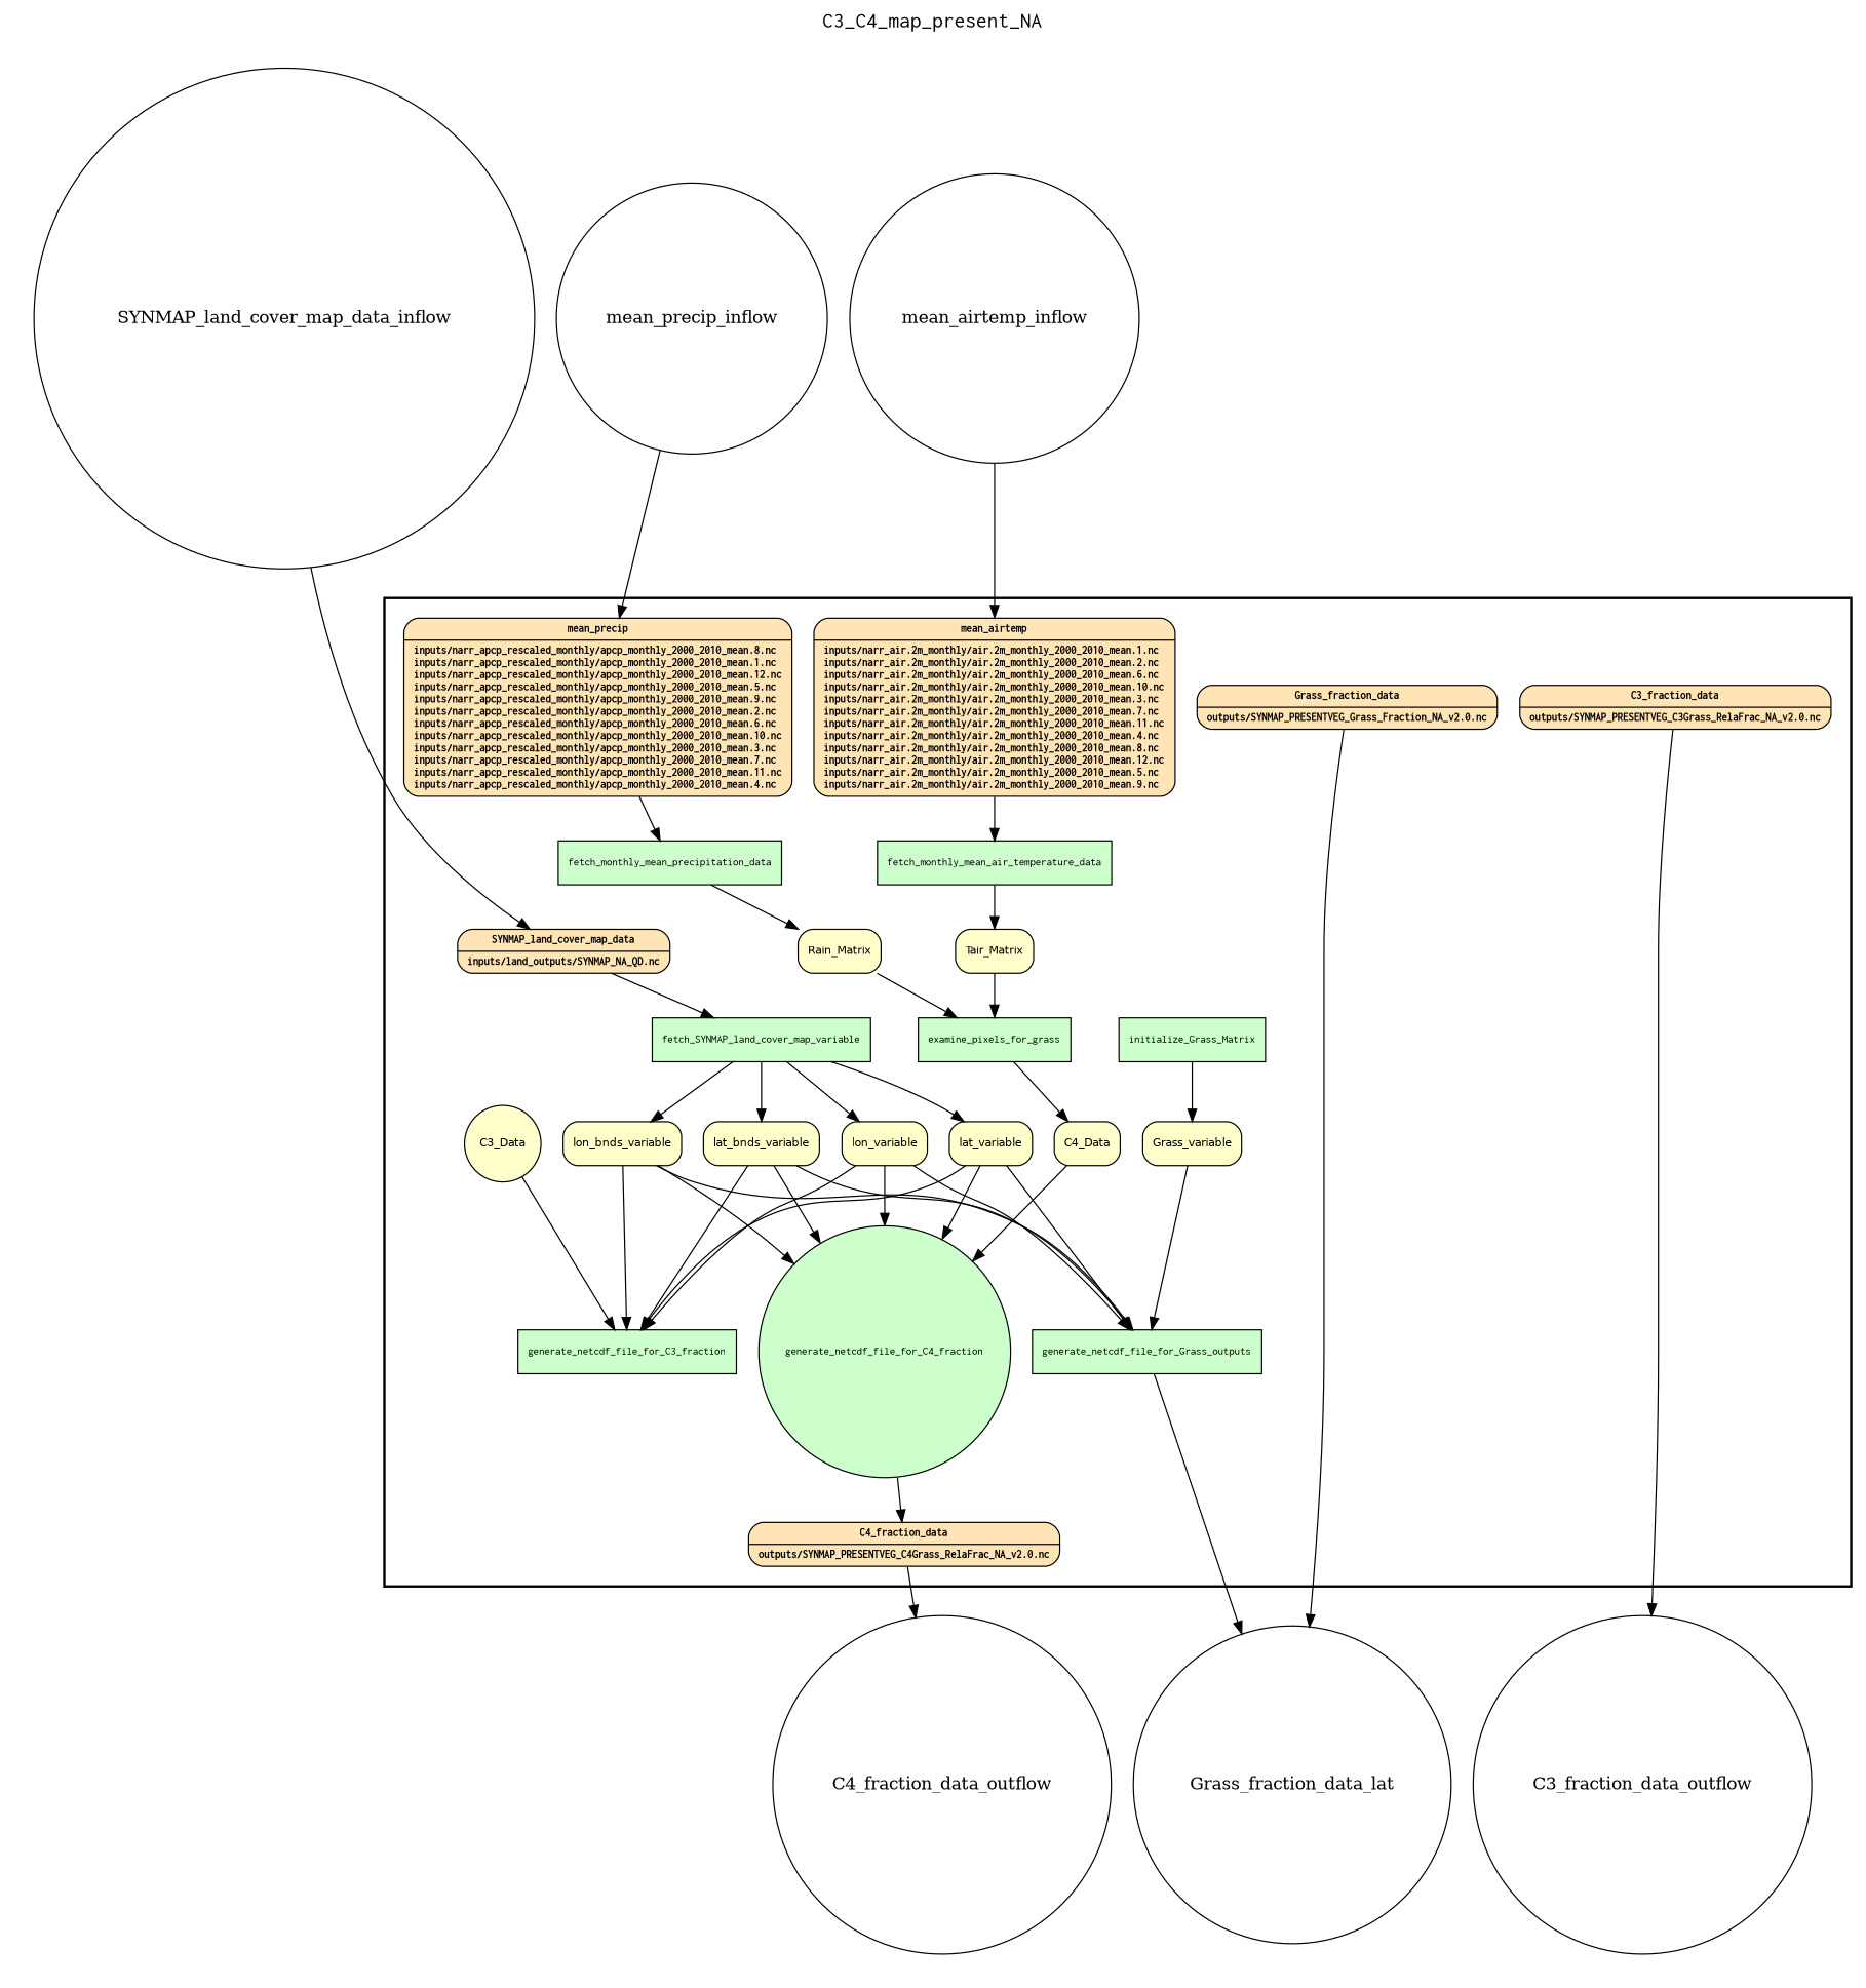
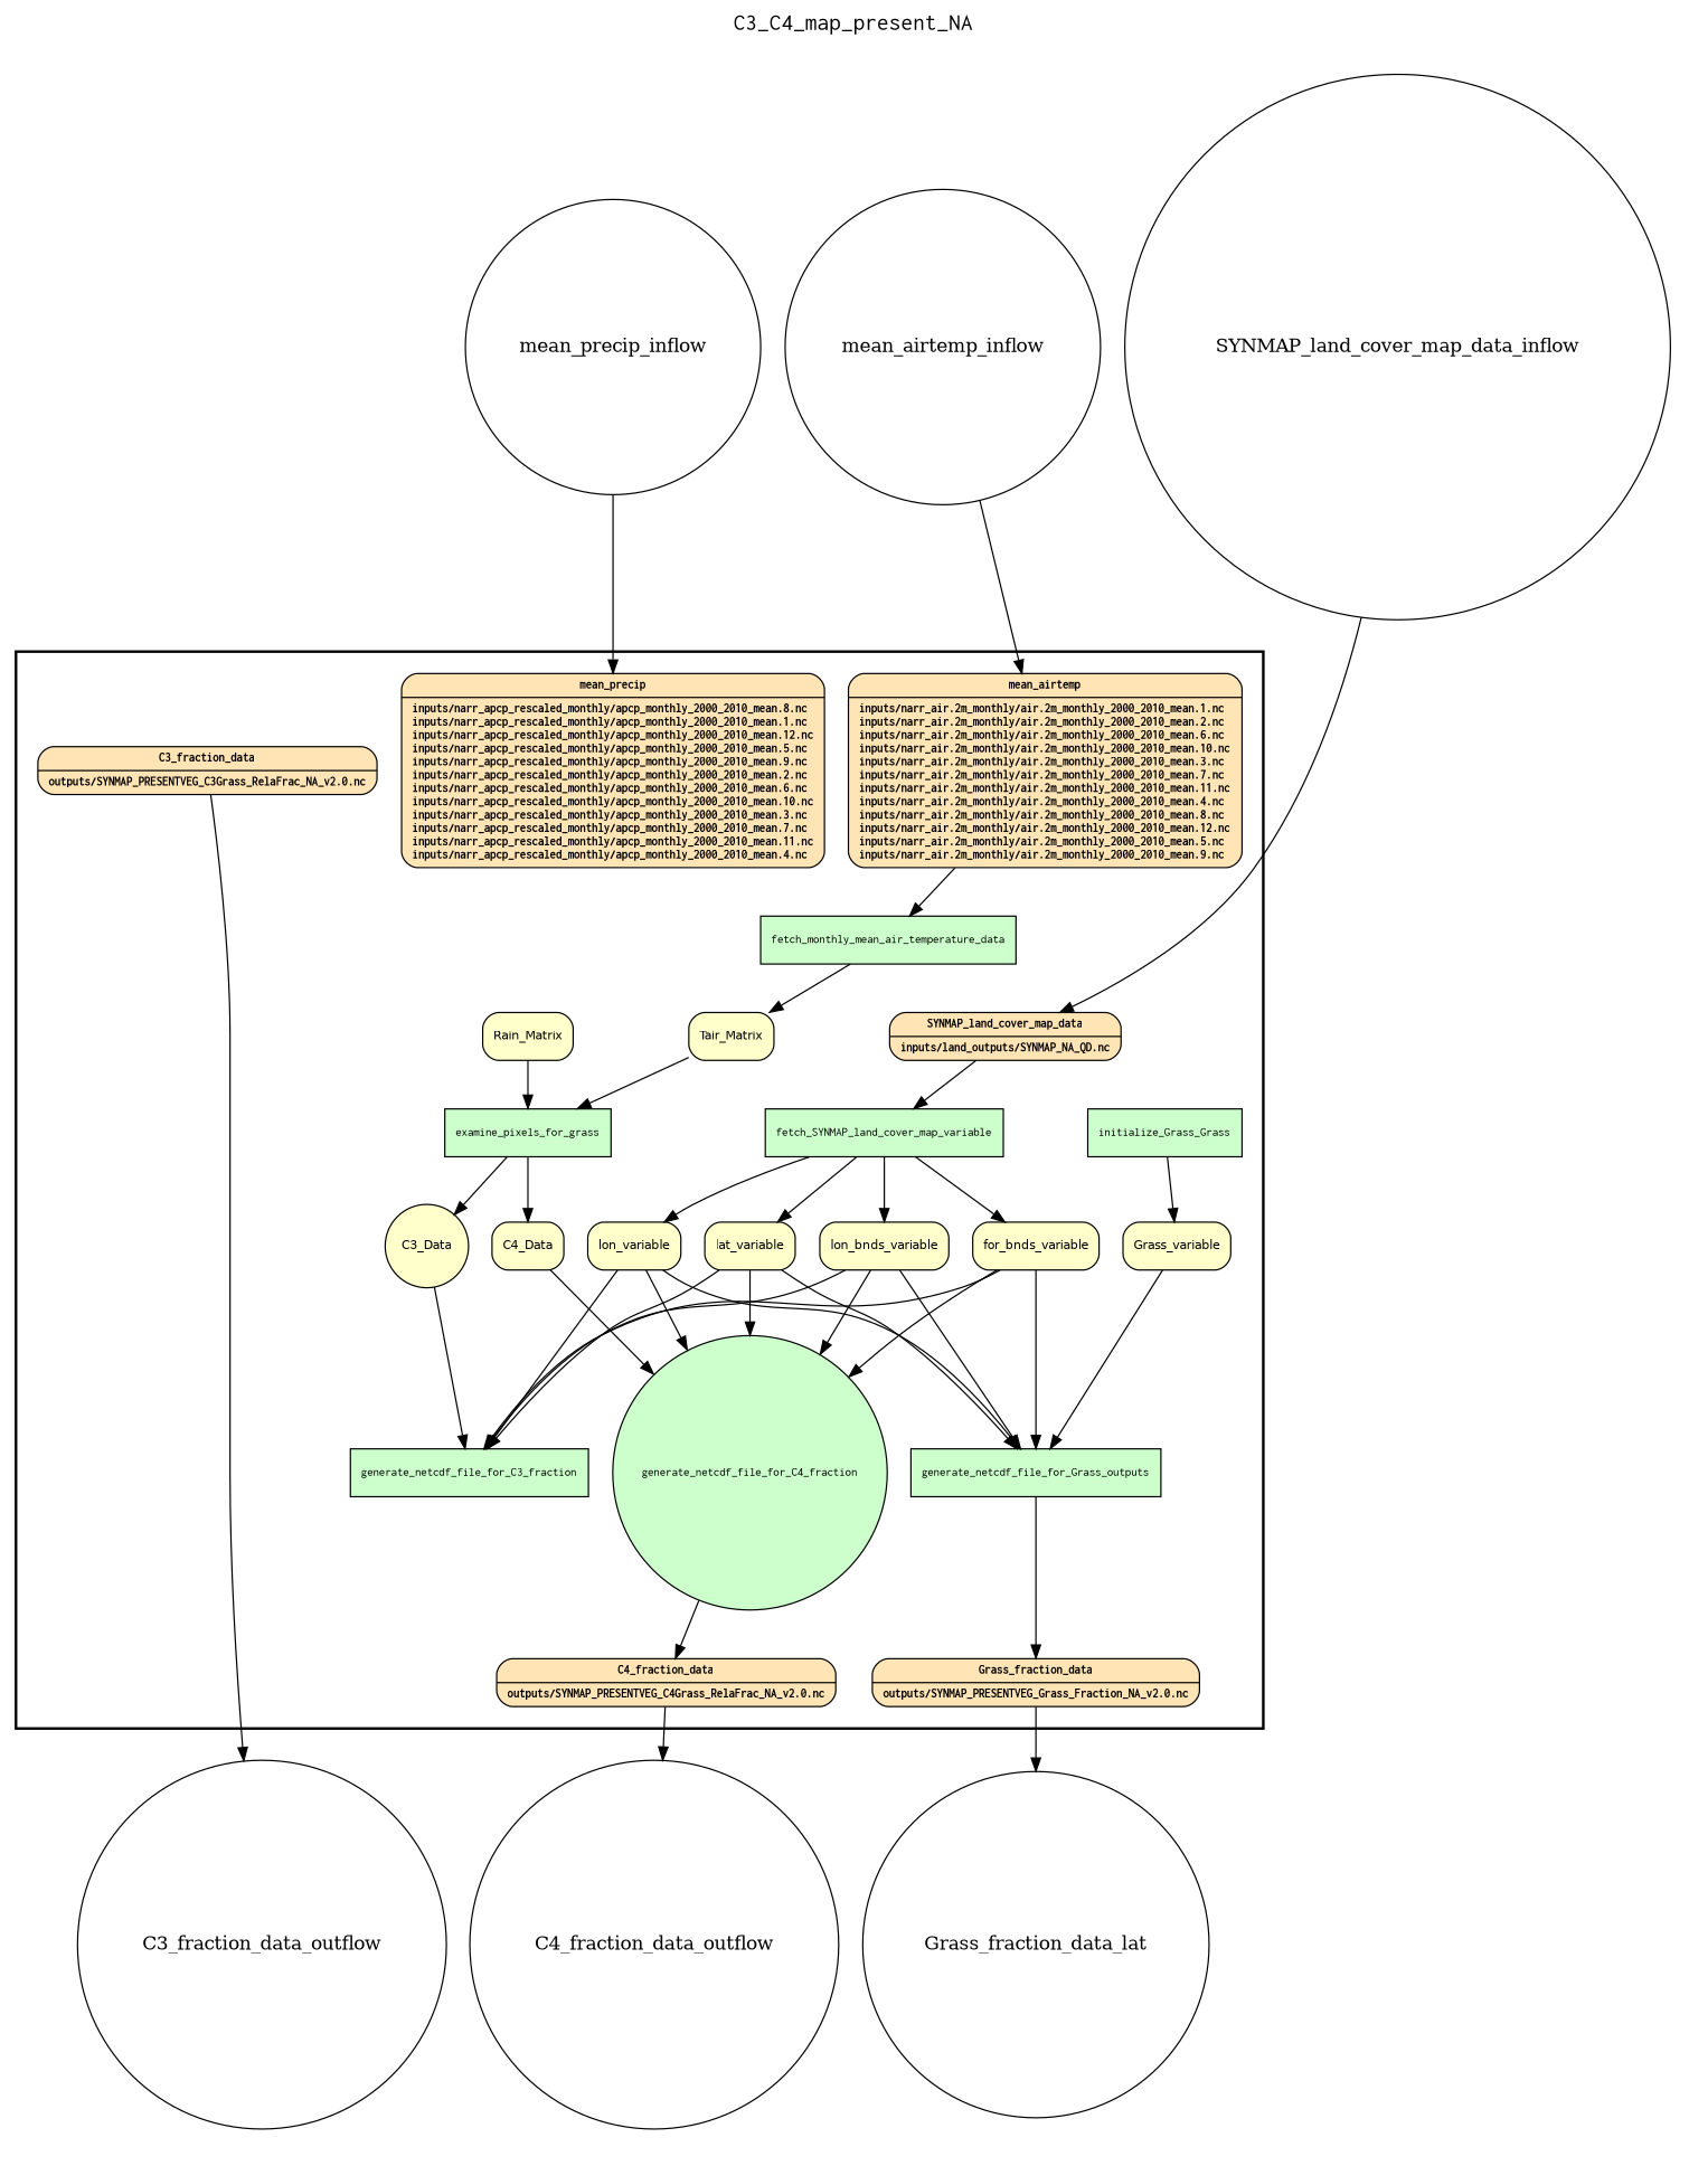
  digraph {
    fontname=Courier
    fontsize=18
    label=C3_C4_map_present_NA
    labelloc=t
    rankdir=TB
    node [fillcolor="#FFFFCC" fontname=Helvetica fontsize=9 peripheries=1 shape=box style="rounded,filled"]
    fetch_SYNMAP_land_cover_map_variable [fillcolor="#CCFFCC" fontname=Courier style=filled]
    fetch_monthly_mean_air_temperature_data [fillcolor="#CCFFCC" fontname=Courier style=filled]
-   fetch_monthly_mean_precipitation_data [fillcolor="#CCFFCC" fontname=Courier style=filled]
-   initialize_Grass_Matrix [fillcolor="#CCFFCC" fontname=Courier style=filled]
+   initialize_Grass_Matrix [fillcolor="#CCFFCC" fontname=Courier style=filled label=initialize_Grass_Grass]
    examine_pixels_for_grass [fillcolor="#CCFFCC" fontname=Courier style=filled]
    generate_netcdf_file_for_C3_fraction [fillcolor="#CCFFCC" fontname=Courier style=filled]
    generate_netcdf_file_for_C4_fraction [fillcolor="#CCFFCC" fontname=Courier shape=circle style=filled]
    n8 [fillcolor="#CCFFCC" fontname=Courier label=generate_netcdf_file_for_Grass_outputs style=filled]
    n9 [fillcolor="#FFE4B5" fontname="Courier-Bold" label="{<f0> SYNMAP_land_cover_map_data |<f1>inputs/land_outputs/SYNMAP_NA_QD.nc\l}" rankdir=LR shape=record]
    n10 [fillcolor="#FFE4B5" fontname="Courier-Bold" label="{<f0> mean_airtemp |<f1>inputs/narr_air.2m_monthly/air.2m_monthly_2000_2010_mean.1.nc\linputs/narr_air.2m_monthly/air.2m_monthly_2000_2010_mean.2.nc\linputs/narr_air.2m_monthly/air.2m_monthly_2000_2010_mean.6.nc\linputs/narr_air.2m_monthly/air.2m_monthly_2000_2010_mean.10.nc\linputs/narr_air.2m_monthly/air.2m_monthly_2000_2010_mean.3.nc\linputs/narr_air.2m_monthly/air.2m_monthly_2000_2010_mean.7.nc\linputs/narr_air.2m_monthly/air.2m_monthly_2000_2010_mean.11.nc\linputs/narr_air.2m_monthly/air.2m_monthly_2000_2010_mean.4.nc\linputs/narr_air.2m_monthly/air.2m_monthly_2000_2010_mean.8.nc\linputs/narr_air.2m_monthly/air.2m_monthly_2000_2010_mean.12.nc\linputs/narr_air.2m_monthly/air.2m_monthly_2000_2010_mean.5.nc\linputs/narr_air.2m_monthly/air.2m_monthly_2000_2010_mean.9.nc\l}" rankdir=LR shape=record]
    n11 [fillcolor="#FFE4B5" fontname="Courier-Bold" label="{<f0> mean_precip |<f1>inputs/narr_apcp_rescaled_monthly/apcp_monthly_2000_2010_mean.8.nc\linputs/narr_apcp_rescaled_monthly/apcp_monthly_2000_2010_mean.1.nc\linputs/narr_apcp_rescaled_monthly/apcp_monthly_2000_2010_mean.12.nc\linputs/narr_apcp_rescaled_monthly/apcp_monthly_2000_2010_mean.5.nc\linputs/narr_apcp_rescaled_monthly/apcp_monthly_2000_2010_mean.9.nc\linputs/narr_apcp_rescaled_monthly/apcp_monthly_2000_2010_mean.2.nc\linputs/narr_apcp_rescaled_monthly/apcp_monthly_2000_2010_mean.6.nc\linputs/narr_apcp_rescaled_monthly/apcp_monthly_2000_2010_mean.10.nc\linputs/narr_apcp_rescaled_monthly/apcp_monthly_2000_2010_mean.3.nc\linputs/narr_apcp_rescaled_monthly/apcp_monthly_2000_2010_mean.7.nc\linputs/narr_apcp_rescaled_monthly/apcp_monthly_2000_2010_mean.11.nc\linputs/narr_apcp_rescaled_monthly/apcp_monthly_2000_2010_mean.4.nc\l}" rankdir=LR shape=record]
    lon_variable
    lat_variable
    lon_bnds_variable
-   lat_bnds_variable
+   lat_bnds_variable [label=for_bnds_variable]
    Tair_Matrix
    Rain_Matrix
    Grass_variable
    C3_Data [shape=circle]
    C4_Data
    n21 [fillcolor="#FFE4B5" fontname="Courier-Bold" label="{<f0> C3_fraction_data |<f1>outputs/SYNMAP_PRESENTVEG_C3Grass_RelaFrac_NA_v2.0.nc\l}" rankdir=LR shape=record]
    n22 [fillcolor="#FFE4B5" fontname="Courier-Bold" label="{<f0> C4_fraction_data |<f1>outputs/SYNMAP_PRESENTVEG_C4Grass_RelaFrac_NA_v2.0.nc\l}" rankdir=LR shape=record]
    n23 [fillcolor="#FFE4B5" fontname="Courier-Bold" label="{<f0> Grass_fraction_data |<f1>outputs/SYNMAP_PRESENTVEG_Grass_Fraction_NA_v2.0.nc\l}" rankdir=LR shape=record]
    SYNMAP_land_cover_map_data_inflow [fillcolor="#FFFFFF" shape=circle width=0.2 fontname="" fontsize="" style=""]
    mean_airtemp_inflow [fillcolor="#FFFFFF" shape=circle width=0.2 fontname="" fontsize="" style=""]
    mean_precip_inflow [fillcolor="#FFFFFF" shape=circle width=0.2 fontname="" fontsize="" style=""]
    n27 [fillcolor="#FFFFFF" label=Grass_fraction_data_lat shape=circle width=0.2 fontname="" fontsize="" style=""]
    C4_fraction_data_outflow [fillcolor="#FFFFFF" shape=circle width=0.2 fontname="" fontsize="" style=""]
    C3_fraction_data_outflow [fillcolor="#FFFFFF" shape=circle width=0.2 fontname="" fontsize="" style=""]
    subgraph cluster_1 {
      color=black
      label=""
      penwidth=2
      subgraph cluster_2 {
        color=white
        label=""
        penwidth=2
        fetch_SYNMAP_land_cover_map_variable
        fetch_monthly_mean_air_temperature_data
-       fetch_monthly_mean_precipitation_data
        initialize_Grass_Matrix
        examine_pixels_for_grass
        generate_netcdf_file_for_C3_fraction
        generate_netcdf_file_for_C4_fraction
        n8
        n9
        n10
        n11
        lon_variable
        lat_variable
        lon_bnds_variable
        lat_bnds_variable
        Tair_Matrix
        Rain_Matrix
        Grass_variable
        C3_Data
        C4_Data
        n21
        n22
        n23
      }
    }
    subgraph cluster_3 {
      color=white
      label=""
      penwidth=2
      subgraph cluster_4 {
        color=white
        label=""
        penwidth=2
        SYNMAP_land_cover_map_data_inflow
        mean_airtemp_inflow
        mean_precip_inflow
      }
    }
    subgraph cluster_5 {
      color=white
      label=""
      penwidth=2
      subgraph cluster_6 {
        color=white
        label=""
        penwidth=2
        n27
        C4_fraction_data_outflow
        C3_fraction_data_outflow
      }
    }
    fetch_SYNMAP_land_cover_map_variable -> lon_variable
    fetch_SYNMAP_land_cover_map_variable -> lat_variable
    fetch_SYNMAP_land_cover_map_variable -> lon_bnds_variable
    fetch_SYNMAP_land_cover_map_variable -> lat_bnds_variable
    fetch_monthly_mean_air_temperature_data -> Tair_Matrix
-   fetch_monthly_mean_precipitation_data -> Rain_Matrix
    initialize_Grass_Matrix -> Grass_variable
+   examine_pixels_for_grass -> C3_Data
    examine_pixels_for_grass -> C4_Data
    generate_netcdf_file_for_C4_fraction -> n22
-   n8 -> n27
+   n8 -> n23
    n9 -> fetch_SYNMAP_land_cover_map_variable
    n10 -> fetch_monthly_mean_air_temperature_data
-   n11 -> fetch_monthly_mean_precipitation_data
    lon_variable -> generate_netcdf_file_for_C3_fraction
    lon_variable -> generate_netcdf_file_for_C4_fraction
    lon_variable -> n8
    lat_variable -> generate_netcdf_file_for_C3_fraction
    lat_variable -> generate_netcdf_file_for_C4_fraction
    lat_variable -> n8
    lon_bnds_variable -> generate_netcdf_file_for_C3_fraction
    lon_bnds_variable -> generate_netcdf_file_for_C4_fraction
    lon_bnds_variable -> n8
    lat_bnds_variable -> generate_netcdf_file_for_C3_fraction
    lat_bnds_variable -> generate_netcdf_file_for_C4_fraction
    lat_bnds_variable -> n8
    Tair_Matrix -> examine_pixels_for_grass
    Rain_Matrix -> examine_pixels_for_grass
    Grass_variable -> n8
    C3_Data -> generate_netcdf_file_for_C3_fraction
    C4_Data -> generate_netcdf_file_for_C4_fraction
    n21 -> C3_fraction_data_outflow
    n22 -> C4_fraction_data_outflow
    n23 -> n27
    SYNMAP_land_cover_map_data_inflow -> n9
    mean_airtemp_inflow -> n10
    mean_precip_inflow -> n11
  }
